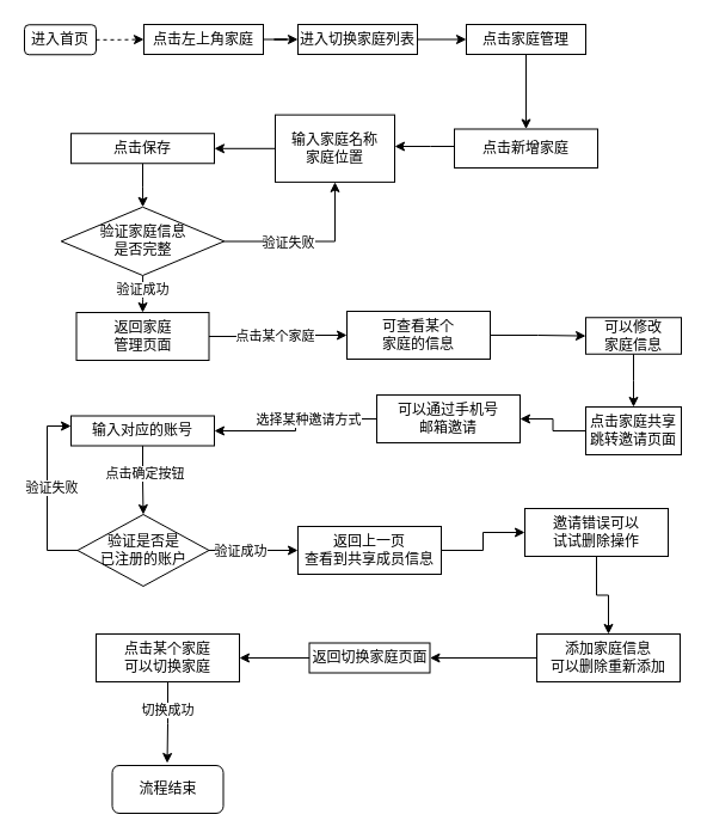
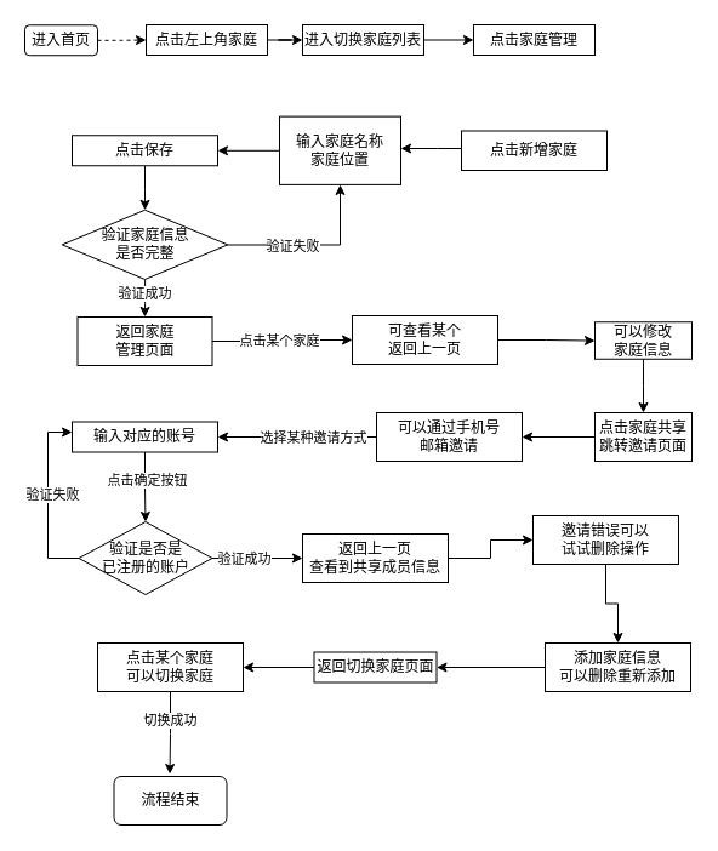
  <mxCell id="0" />
  <mxCell id="1" parent="0" />
  <mxCell id="2" style="edgeStyle=orthogonalEdgeStyle;rounded=0;orthogonalLoop=1;jettySize=auto;html=1;dashed=1;" edge="1" parent="1" source="3" target="5"><mxGeometry relative="1" as="geometry" /></mxCell>
  <mxCell id="3" value="进入首页" style="rounded=1;whiteSpace=wrap;html=1;" vertex="1" parent="1"><mxGeometry x="20" y="20.25" width="60" height="25" as="geometry" /></mxCell>
  <mxCell id="4" value="" style="edgeStyle=orthogonalEdgeStyle;rounded=0;orthogonalLoop=1;jettySize=auto;html=1;" edge="1" parent="1" source="5" target="7"><mxGeometry relative="1" as="geometry" /></mxCell>
  <mxCell id="5" value="点击左上角家庭" style="rounded=0;whiteSpace=wrap;html=1;" vertex="1" parent="1"><mxGeometry x="120" y="20" width="100" height="25" as="geometry" /></mxCell>
  <mxCell id="6" value="" style="edgeStyle=orthogonalEdgeStyle;rounded=0;orthogonalLoop=1;jettySize=auto;html=1;" edge="1" parent="1" source="7" target="9"><mxGeometry relative="1" as="geometry" /></mxCell>
  <mxCell id="7" value="进入切换家庭列表" style="whiteSpace=wrap;html=1;rounded=0;" vertex="1" parent="1"><mxGeometry x="249" y="20" width="100" height="25" as="geometry" /></mxCell>
- <mxCell id="8" value="" style="edgeStyle=orthogonalEdgeStyle;rounded=0;orthogonalLoop=1;jettySize=auto;html=1;" edge="1" parent="1" source="9" target="11"><mxGeometry relative="1" as="geometry" /></mxCell>
  <mxCell id="9" value="点击家庭管理" style="whiteSpace=wrap;html=1;rounded=0;" vertex="1" parent="1"><mxGeometry x="390" y="20" width="100" height="25" as="geometry" /></mxCell>
  <mxCell id="10" value="" style="edgeStyle=orthogonalEdgeStyle;rounded=0;orthogonalLoop=1;jettySize=auto;html=1;" edge="1" parent="1" source="11" target="13"><mxGeometry relative="1" as="geometry"><Array as="points"><mxPoint x="360" y="122" /><mxPoint x="360" y="122" /></Array></mxGeometry></mxCell>
  <mxCell id="11" value="点击新增家庭" style="whiteSpace=wrap;html=1;rounded=0;" vertex="1" parent="1"><mxGeometry x="380" y="107.5" width="120" height="32.5" as="geometry" /></mxCell>
  <mxCell id="12" value="" style="edgeStyle=orthogonalEdgeStyle;rounded=0;orthogonalLoop=1;jettySize=auto;html=1;" edge="1" parent="1" source="13" target="15"><mxGeometry relative="1" as="geometry" /></mxCell>
  <mxCell id="13" value="输入家庭名称&lt;br&gt;家庭位置" style="whiteSpace=wrap;html=1;rounded=0;" vertex="1" parent="1"><mxGeometry x="230" y="95.63" width="100" height="56.25" as="geometry" /></mxCell>
  <mxCell id="14" value="" style="edgeStyle=orthogonalEdgeStyle;rounded=0;orthogonalLoop=1;jettySize=auto;html=1;" edge="1" parent="1" source="15" target="20"><mxGeometry relative="1" as="geometry" /></mxCell>
  <mxCell id="15" value="点击保存" style="whiteSpace=wrap;html=1;rounded=0;" vertex="1" parent="1"><mxGeometry x="59" y="111.25" width="120" height="25" as="geometry" /></mxCell>
  <mxCell id="16" style="edgeStyle=orthogonalEdgeStyle;rounded=0;orthogonalLoop=1;jettySize=auto;html=1;" edge="1" parent="1" source="20" target="13"><mxGeometry relative="1" as="geometry" /></mxCell>
  <mxCell id="17" value="验证失败" style="edgeLabel;html=1;align=center;verticalAlign=middle;resizable=0;points=[];" vertex="1" connectable="0" parent="16"><mxGeometry x="-0.237" relative="1" as="geometry"><mxPoint y="1" as="offset" /></mxGeometry></mxCell>
  <mxCell id="18" value="" style="edgeStyle=orthogonalEdgeStyle;rounded=0;orthogonalLoop=1;jettySize=auto;html=1;" edge="1" parent="1" source="20" target="23"><mxGeometry relative="1" as="geometry" /></mxCell>
  <mxCell id="19" value="验证成功" style="edgeLabel;html=1;align=center;verticalAlign=middle;resizable=0;points=[];" vertex="1" connectable="0" parent="18"><mxGeometry x="-0.218" y="-1" relative="1" as="geometry"><mxPoint as="offset" /></mxGeometry></mxCell>
  <mxCell id="20" value="验证家庭信息&lt;br&gt;是否完整" style="rhombus;whiteSpace=wrap;html=1;rounded=0;" vertex="1" parent="1"><mxGeometry x="50.75" y="172.75" width="136.5" height="57.25" as="geometry" /></mxCell>
  <mxCell id="21" value="" style="edgeStyle=orthogonalEdgeStyle;rounded=0;orthogonalLoop=1;jettySize=auto;html=1;" edge="1" parent="1" source="23" target="25"><mxGeometry relative="1" as="geometry" /></mxCell>
  <mxCell id="22" value="点击某个家庭" style="edgeLabel;html=1;align=center;verticalAlign=middle;resizable=0;points=[];" vertex="1" connectable="0" parent="21"><mxGeometry x="0.225" y="2" relative="1" as="geometry"><mxPoint x="-15" y="2" as="offset" /></mxGeometry></mxCell>
  <mxCell id="23" value="返回家庭&lt;br&gt;管理页面" style="whiteSpace=wrap;html=1;rounded=0;" vertex="1" parent="1"><mxGeometry x="63.5" y="261" width="111" height="40" as="geometry" /></mxCell>
  <mxCell id="24" value="" style="edgeStyle=orthogonalEdgeStyle;rounded=0;orthogonalLoop=1;jettySize=auto;html=1;" edge="1" parent="1" source="25" target="27"><mxGeometry relative="1" as="geometry" /></mxCell>
- <mxCell id="25" value="可查看某个&lt;br&gt;家庭的信息" style="whiteSpace=wrap;html=1;rounded=0;" vertex="1" parent="1"><mxGeometry x="290" y="260" width="120" height="40" as="geometry" /></mxCell>
+ <mxCell id="25" value="可查看某个&lt;br&gt;返回上一页" style="whiteSpace=wrap;html=1;rounded=0;" vertex="1" parent="1"><mxGeometry x="290" y="260" width="120" height="40" as="geometry" /></mxCell>
  <mxCell id="26" value="" style="edgeStyle=orthogonalEdgeStyle;rounded=0;orthogonalLoop=1;jettySize=auto;html=1;" edge="1" parent="1" source="27"><mxGeometry relative="1" as="geometry"><mxPoint x="530" y="340" as="targetPoint" /></mxGeometry></mxCell>
  <mxCell id="27" value="可以修改&lt;br&gt;家庭信息" style="whiteSpace=wrap;html=1;rounded=0;" vertex="1" parent="1"><mxGeometry x="490" y="265.25" width="80" height="30.5" as="geometry" /></mxCell>
  <mxCell id="28" value="" style="edgeStyle=orthogonalEdgeStyle;rounded=0;orthogonalLoop=1;jettySize=auto;html=1;" edge="1" parent="1" source="29" target="32"><mxGeometry relative="1" as="geometry" /></mxCell>
  <mxCell id="29" value="点击家庭共享跳转邀请页面" style="rounded=0;whiteSpace=wrap;html=1;" vertex="1" parent="1"><mxGeometry x="490" y="340" width="80" height="40" as="geometry" /></mxCell>
  <mxCell id="30" value="" style="edgeStyle=orthogonalEdgeStyle;rounded=0;orthogonalLoop=1;jettySize=auto;html=1;" edge="1" parent="1" source="32" target="35"><mxGeometry relative="1" as="geometry" /></mxCell>
  <mxCell id="31" value="选择某种邀请方式" style="edgeLabel;html=1;align=center;verticalAlign=middle;resizable=0;points=[];" vertex="1" connectable="0" parent="30"><mxGeometry x="-0.299" y="2" relative="1" as="geometry"><mxPoint x="-7" y="-2" as="offset" /></mxGeometry></mxCell>
- <mxCell id="32" value="可以通过手机号&lt;br&gt;邮箱邀请" style="whiteSpace=wrap;html=1;rounded=0;" vertex="1" parent="1"><mxGeometry x="315" y="330" width="120" height="40" as="geometry" /></mxCell>
+ <mxCell id="32" value="可以通过手机号&lt;br&gt;邮箱邀请" style="whiteSpace=wrap;html=1;rounded=0;" vertex="1" parent="1"><mxGeometry x="310" y="340" width="120" height="40" as="geometry" /></mxCell>
  <mxCell id="33" value="" style="edgeStyle=orthogonalEdgeStyle;rounded=0;orthogonalLoop=1;jettySize=auto;html=1;" edge="1" parent="1" source="35" target="40"><mxGeometry relative="1" as="geometry" /></mxCell>
  <mxCell id="34" value="点击确定按钮" style="edgeLabel;html=1;align=center;verticalAlign=middle;resizable=0;points=[];" vertex="1" connectable="0" parent="33"><mxGeometry x="-0.234" y="1" relative="1" as="geometry"><mxPoint y="1" as="offset" /></mxGeometry></mxCell>
  <mxCell id="35" value="输入对应的账号" style="whiteSpace=wrap;html=1;rounded=0;" vertex="1" parent="1"><mxGeometry x="59" y="347.5" width="120" height="25" as="geometry" /></mxCell>
  <mxCell id="36" value="" style="edgeStyle=orthogonalEdgeStyle;rounded=0;orthogonalLoop=1;jettySize=auto;html=1;" edge="1" parent="1" source="40" target="42"><mxGeometry relative="1" as="geometry" /></mxCell>
  <mxCell id="37" value="验证成功" style="edgeLabel;html=1;align=center;verticalAlign=middle;resizable=0;points=[];" vertex="1" connectable="0" parent="36"><mxGeometry x="-0.212" y="3" relative="1" as="geometry"><mxPoint x="-3" y="3" as="offset" /></mxGeometry></mxCell>
  <mxCell id="38" style="edgeStyle=orthogonalEdgeStyle;rounded=0;orthogonalLoop=1;jettySize=auto;html=1;entryX=0;entryY=0.34;entryDx=0;entryDy=0;entryPerimeter=0;" edge="1" parent="1" source="40" target="35"><mxGeometry relative="1" as="geometry"><Array as="points"><mxPoint x="39" y="460" /><mxPoint x="39" y="356" /></Array></mxGeometry></mxCell>
  <mxCell id="39" value="验证失败" style="edgeLabel;html=1;align=center;verticalAlign=middle;resizable=0;points=[];" vertex="1" connectable="0" parent="38"><mxGeometry x="-0.204" y="-3" relative="1" as="geometry"><mxPoint y="-18" as="offset" /></mxGeometry></mxCell>
  <mxCell id="40" value="验证是否是&lt;br&gt;已注册的账户" style="rhombus;whiteSpace=wrap;html=1;rounded=0;" vertex="1" parent="1"><mxGeometry x="64.5" y="430" width="110" height="60" as="geometry" /></mxCell>
  <mxCell id="41" value="" style="edgeStyle=orthogonalEdgeStyle;rounded=0;orthogonalLoop=1;jettySize=auto;html=1;" edge="1" parent="1" source="42" target="44"><mxGeometry relative="1" as="geometry" /></mxCell>
  <mxCell id="42" value="返回上一页&lt;br&gt;查看到共享成员信息" style="whiteSpace=wrap;html=1;rounded=0;" vertex="1" parent="1"><mxGeometry x="249" y="440" width="120" height="40" as="geometry" /></mxCell>
  <mxCell id="43" value="" style="edgeStyle=orthogonalEdgeStyle;rounded=0;orthogonalLoop=1;jettySize=auto;html=1;" edge="1" parent="1" source="44" target="46"><mxGeometry relative="1" as="geometry" /></mxCell>
  <mxCell id="44" value="邀请错误可以&lt;br&gt;试试删除操作" style="whiteSpace=wrap;html=1;rounded=0;" vertex="1" parent="1"><mxGeometry x="439" y="425" width="120" height="40" as="geometry" /></mxCell>
  <mxCell id="45" value="" style="edgeStyle=orthogonalEdgeStyle;rounded=0;orthogonalLoop=1;jettySize=auto;html=1;" edge="1" parent="1" source="46" target="48"><mxGeometry relative="1" as="geometry" /></mxCell>
  <mxCell id="46" value="添加家庭信息&lt;br&gt;可以删除重新添加" style="whiteSpace=wrap;html=1;rounded=0;" vertex="1" parent="1"><mxGeometry x="449" y="530" width="120" height="40" as="geometry" /></mxCell>
  <mxCell id="47" value="" style="edgeStyle=orthogonalEdgeStyle;rounded=0;orthogonalLoop=1;jettySize=auto;html=1;" edge="1" parent="1" source="48" target="51"><mxGeometry relative="1" as="geometry" /></mxCell>
  <mxCell id="48" value="返回切换家庭页面" style="whiteSpace=wrap;html=1;rounded=0;" vertex="1" parent="1"><mxGeometry x="258.5" y="537.5" width="101" height="25" as="geometry" /></mxCell>
  <mxCell id="49" style="edgeStyle=orthogonalEdgeStyle;rounded=0;orthogonalLoop=1;jettySize=auto;html=1;entryX=0.495;entryY=-0.05;entryDx=0;entryDy=0;entryPerimeter=0;" edge="1" parent="1" source="51" target="52"><mxGeometry relative="1" as="geometry"><mxPoint x="200" y="620" as="targetPoint" /></mxGeometry></mxCell>
  <mxCell id="50" value="切换成功" style="edgeLabel;html=1;align=center;verticalAlign=middle;resizable=0;points=[];" vertex="1" connectable="0" parent="49"><mxGeometry x="-0.333" y="-1" relative="1" as="geometry"><mxPoint as="offset" /></mxGeometry></mxCell>
  <mxCell id="51" value="点击某个家庭&lt;br&gt;可以切换家庭" style="whiteSpace=wrap;html=1;rounded=0;" vertex="1" parent="1"><mxGeometry x="80" y="530" width="120" height="40" as="geometry" /></mxCell>
  <mxCell id="52" value="流程结束" style="rounded=1;whiteSpace=wrap;html=1;" vertex="1" parent="1"><mxGeometry x="93.5" y="640" width="93" height="40" as="geometry" /></mxCell>
